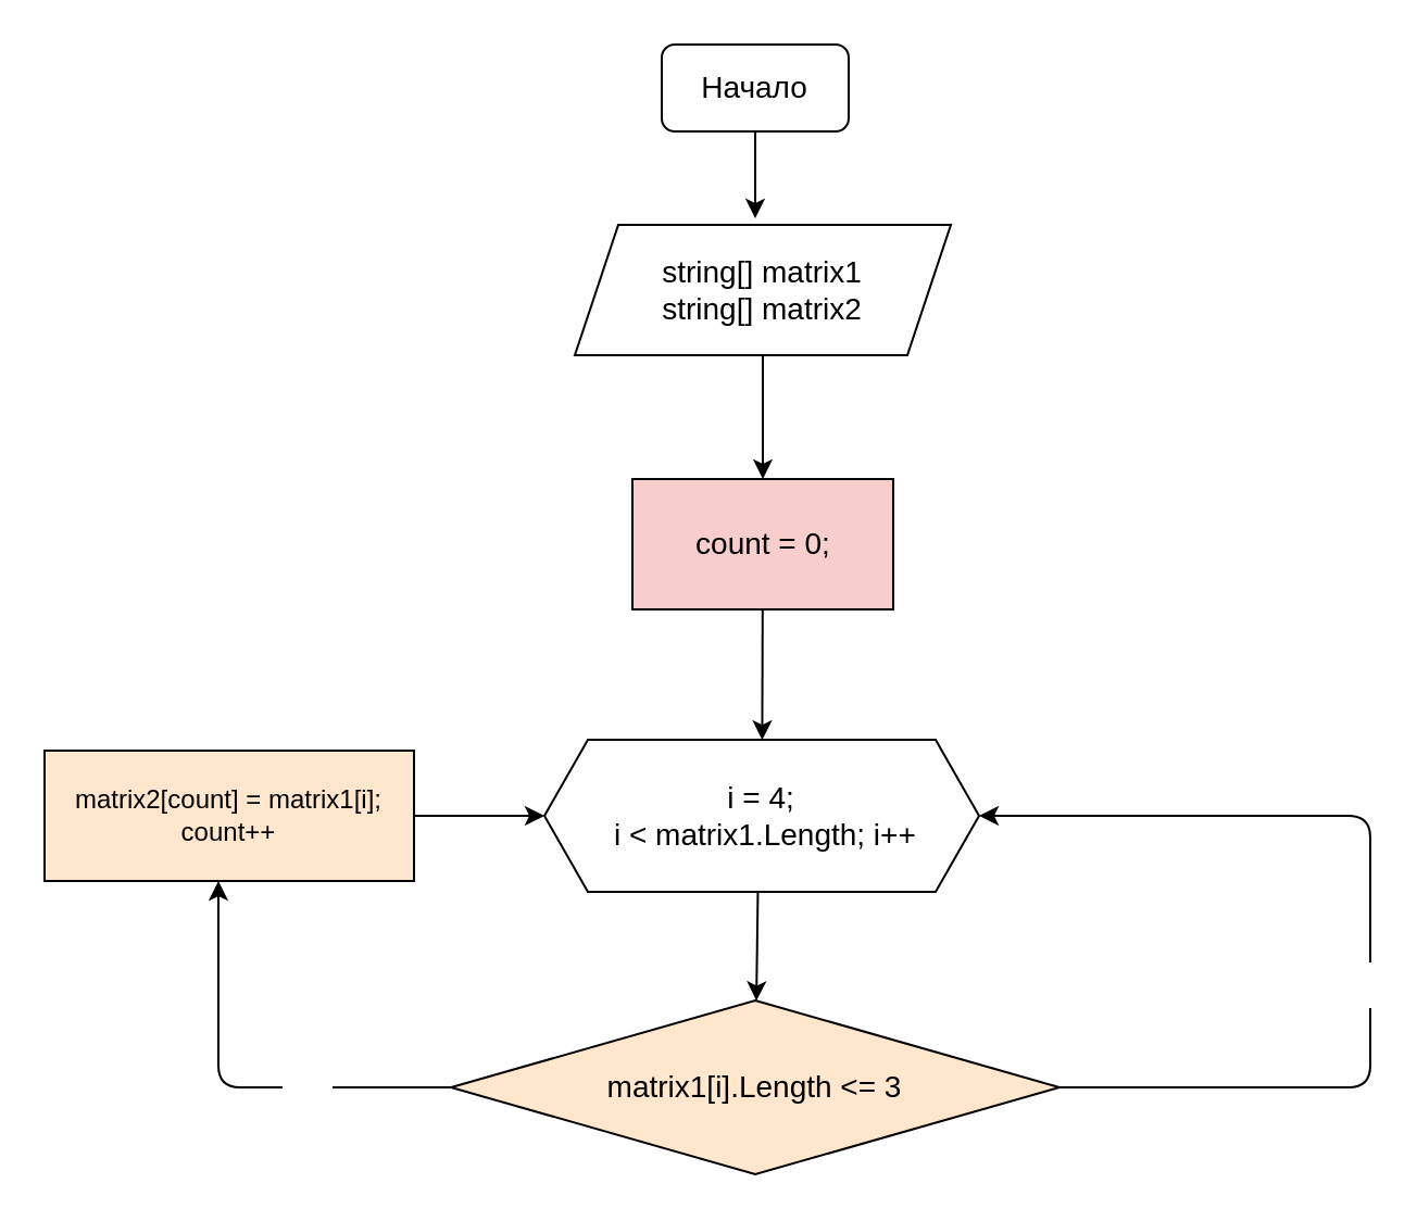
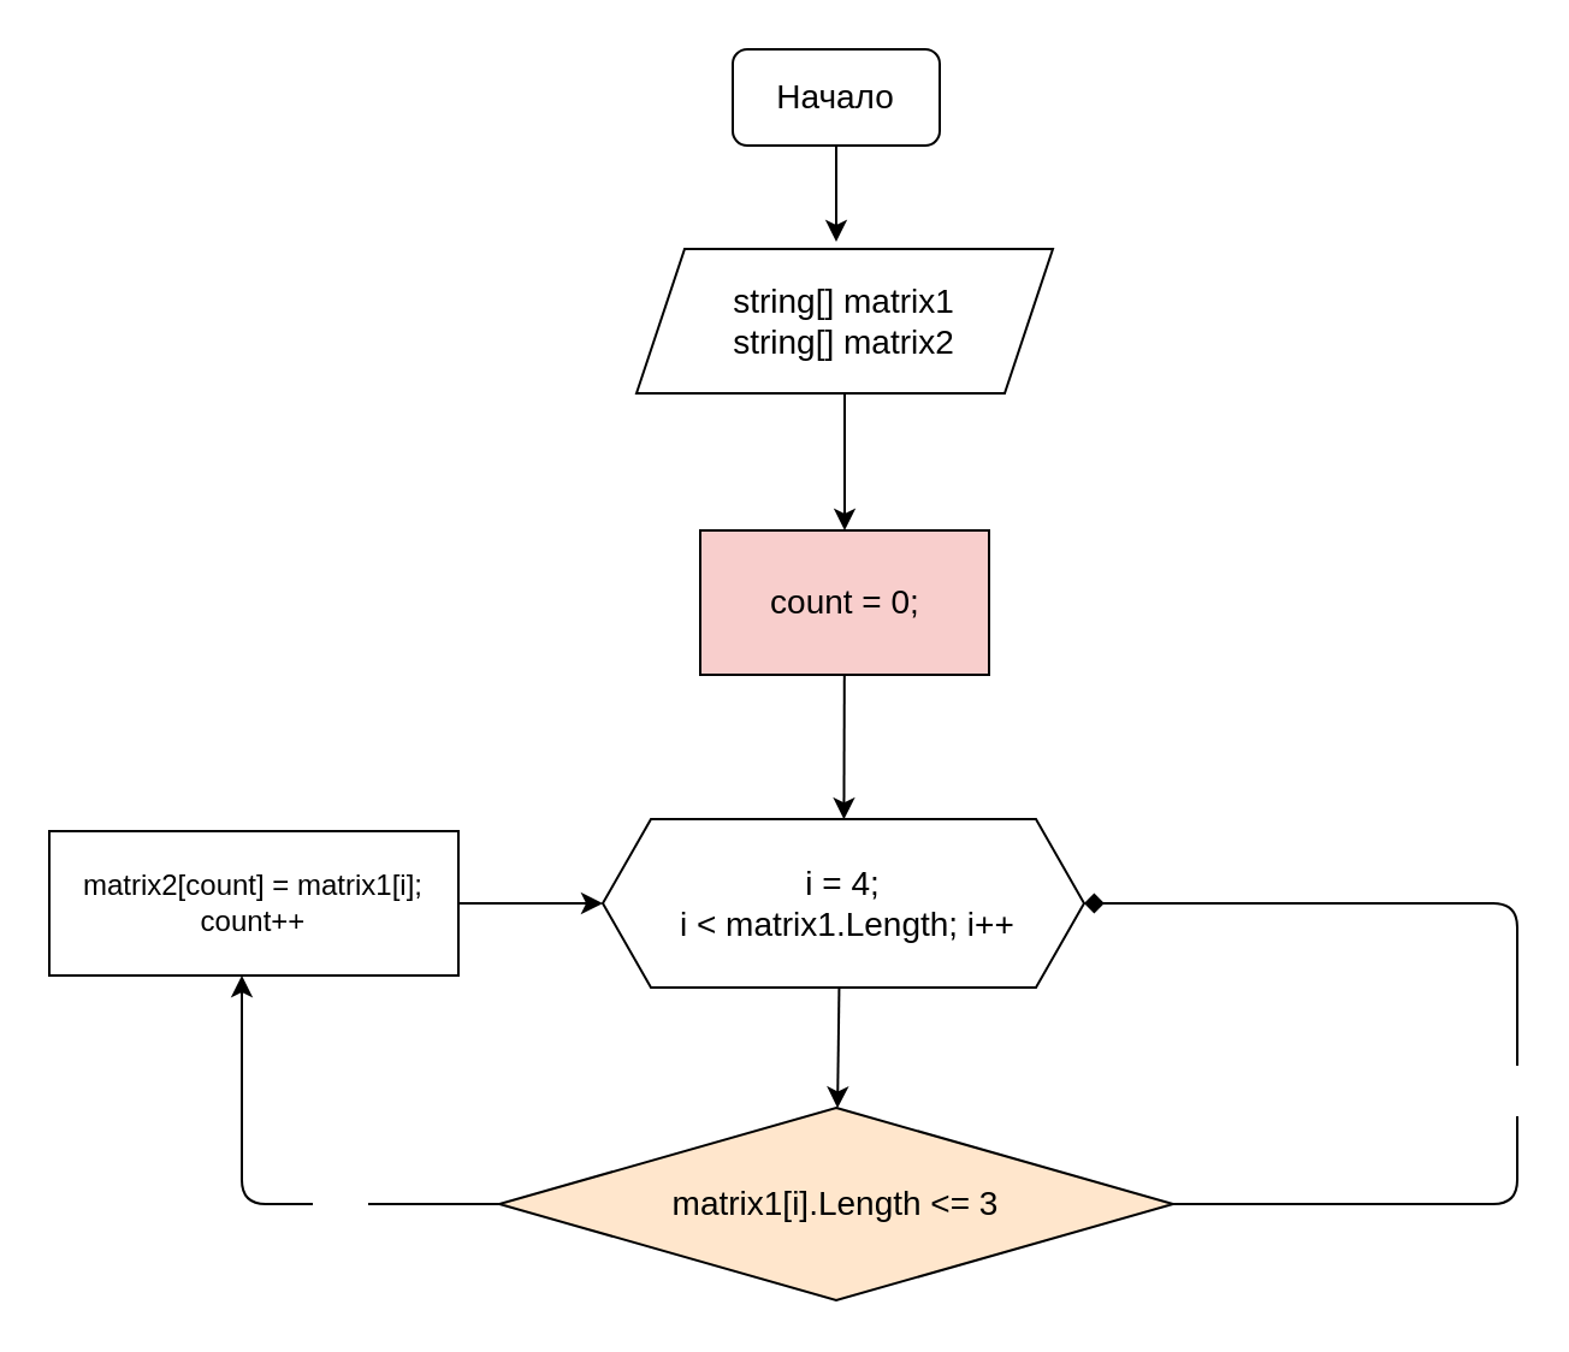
  <mxCell id="0" />
  <mxCell id="1" parent="0" />
  <mxCell id="2" value="" style="edgeStyle=none;html=1;fontSize=14;" parent="1" source="3" edge="1"><mxGeometry relative="1" as="geometry"><mxPoint x="347" y="100" as="targetPoint" /></mxGeometry></mxCell>
  <mxCell id="3" value="&lt;font style=&quot;font-size: 14px&quot;&gt;Начало&lt;/font&gt;" style="rounded=1;whiteSpace=wrap;html=1;" parent="1" vertex="1"><mxGeometry x="304" y="20" width="86" height="40" as="geometry" /></mxCell>
  <mxCell id="4" value="" style="edgeStyle=none;html=1;fontSize=14;" parent="1" source="5" target="7" edge="1"><mxGeometry relative="1" as="geometry" /></mxCell>
  <mxCell id="5" value="string[] matrix1&lt;br&gt;string[] matrix2" style="shape=parallelogram;perimeter=parallelogramPerimeter;whiteSpace=wrap;html=1;fixedSize=1;fontSize=14;" parent="1" vertex="1"><mxGeometry x="264" y="103" width="173" height="60" as="geometry" /></mxCell>
  <mxCell id="6" value="" style="edgeStyle=none;html=1;fontSize=14;" parent="1" source="7" edge="1"><mxGeometry relative="1" as="geometry"><mxPoint x="350.209" y="340.097" as="targetPoint" /></mxGeometry></mxCell>
  <mxCell id="7" value="count = 0;" style="whiteSpace=wrap;html=1;fontSize=14;fillColor=#f8cecc;" parent="1" vertex="1"><mxGeometry x="290.5" y="220" width="120" height="60" as="geometry" /></mxCell>
  <mxCell id="8" value="" style="edgeStyle=none;html=1;fontSize=14;exitX=0.468;exitY=1.097;exitDx=0;exitDy=0;exitPerimeter=0;" parent="1" target="13" edge="1"><mxGeometry relative="1" as="geometry"><mxPoint x="348.28" y="405.82" as="sourcePoint" /></mxGeometry></mxCell>
  <mxCell id="9" style="edgeStyle=none;html=1;exitX=0;exitY=0.5;exitDx=0;exitDy=0;entryX=0.5;entryY=1;entryDx=0;entryDy=0;fontSize=14;" parent="1" source="13" edge="1"><mxGeometry relative="1" as="geometry"><Array as="points"><mxPoint x="100" y="500" /></Array><mxPoint x="100" y="405" as="targetPoint" /></mxGeometry></mxCell>
  <mxCell id="10" value="&lt;font style=&quot;font-size: 18px&quot;&gt;Да&lt;/font&gt;" style="edgeLabel;html=1;align=center;verticalAlign=middle;resizable=0;points=[];fontColor=#FFFFFF;" parent="9" vertex="1" connectable="0"><mxGeometry x="-0.092" y="4" relative="1" as="geometry"><mxPoint x="25" y="-4" as="offset" /></mxGeometry></mxCell>
- <mxCell id="11" style="edgeStyle=none;html=1;entryX=1;entryY=0.5;entryDx=0;entryDy=0;fontSize=18;fontColor=#FFFFFF;" parent="1" source="13" target="14" edge="1"><mxGeometry relative="1" as="geometry"><Array as="points"><mxPoint x="630" y="500" /><mxPoint x="630" y="375" /></Array></mxGeometry></mxCell>
+ <mxCell id="11" style="edgeStyle=none;html=1;entryX=1;entryY=0.5;entryDx=0;entryDy=0;fontSize=18;fontColor=#FFFFFF;endArrow=diamond;" parent="1" source="13" target="14" edge="1"><mxGeometry relative="1" as="geometry"><Array as="points"><mxPoint x="630" y="500" /><mxPoint x="630" y="375" /></Array></mxGeometry></mxCell>
  <mxCell id="12" value="Нет" style="edgeLabel;html=1;align=center;verticalAlign=middle;resizable=0;points=[];fontSize=18;fontColor=#FFFFFF;" parent="11" vertex="1" connectable="0"><mxGeometry x="-0.146" y="-1" relative="1" as="geometry"><mxPoint as="offset" /></mxGeometry></mxCell>
  <mxCell id="13" value="matrix1[i].Length &amp;lt;= 3" style="rhombus;whiteSpace=wrap;html=1;fontSize=14;fillColor=#ffe6cc;" parent="1" vertex="1"><mxGeometry x="207" y="460" width="280" height="80" as="geometry" /></mxCell>
  <mxCell id="14" value="&lt;span&gt;i = 4;&lt;/span&gt;&lt;br&gt;&lt;span&gt;&amp;nbsp;i &amp;lt; matrix1.Length; i++&lt;/span&gt;" style="shape=hexagon;perimeter=hexagonPerimeter2;whiteSpace=wrap;html=1;fixedSize=1;fontSize=14;" parent="1" vertex="1"><mxGeometry x="250" y="340" width="200" height="70" as="geometry" /></mxCell>
  <mxCell id="15" style="edgeStyle=none;html=1;entryX=0;entryY=0.5;entryDx=0;entryDy=0;" edge="1" parent="1" source="16" target="14"><mxGeometry relative="1" as="geometry"><mxPoint x="230" y="375" as="targetPoint" /></mxGeometry></mxCell>
- <mxCell id="16" value="matrix2[count] = matrix1[i];&lt;br&gt;count++" style="rounded=0;whiteSpace=wrap;html=1;fillColor=#ffe6cc;" vertex="1" parent="1"><mxGeometry x="20" y="345" width="170" height="60" as="geometry" /></mxCell>
+ <mxCell id="16" value="matrix2[count] = matrix1[i];&lt;br&gt;count++" style="rounded=0;whiteSpace=wrap;html=1;" vertex="1" parent="1"><mxGeometry x="20" y="345" width="170" height="60" as="geometry" /></mxCell>
